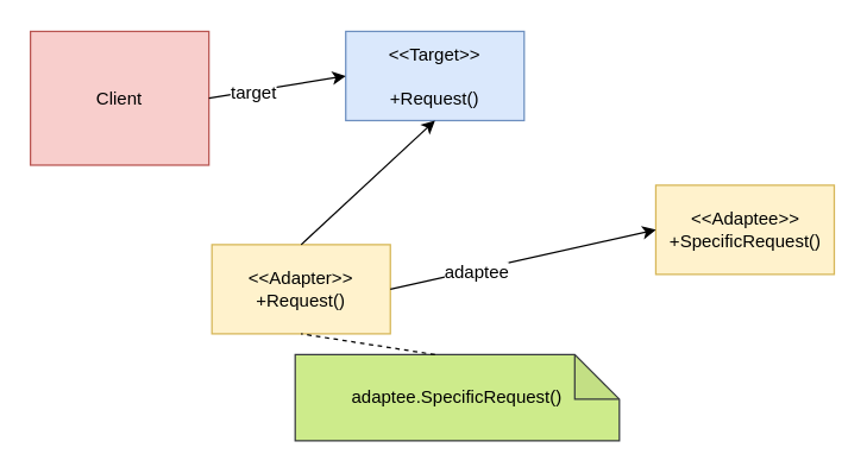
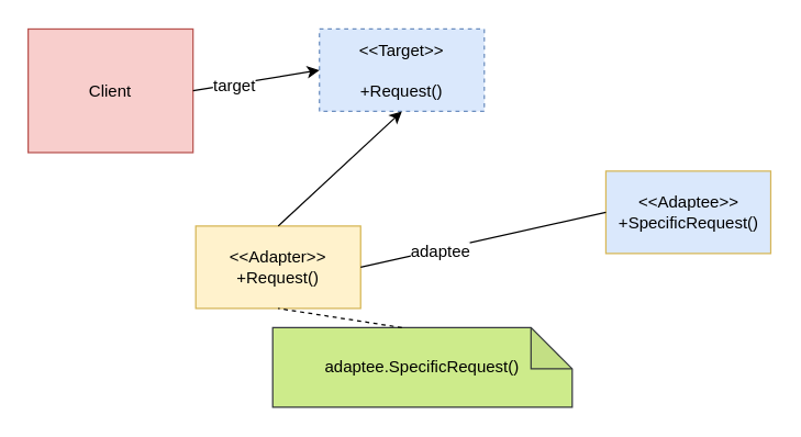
  <mxCell id="0" />
  <mxCell id="1" parent="0" />
  <mxCell id="2" value="Client" style="rounded=0;whiteSpace=wrap;html=1;fillColor=#f8cecc;strokeColor=#b85450;" vertex="1" parent="1"><mxGeometry x="20" y="20.5" width="120" height="90" as="geometry" /></mxCell>
- <mxCell id="3" value="&amp;lt;&amp;lt;Target&amp;gt;&amp;gt;&lt;br&gt;&lt;br&gt;+Request()" style="rounded=0;whiteSpace=wrap;html=1;fillColor=#dae8fc;strokeColor=#6c8ebf;" vertex="1" parent="1"><mxGeometry x="232" y="20.5" width="120" height="60" as="geometry" /></mxCell>
+ <mxCell id="3" value="&amp;lt;&amp;lt;Target&amp;gt;&amp;gt;&lt;br&gt;&lt;br&gt;+Request()" style="rounded=0;whiteSpace=wrap;html=1;fillColor=#dae8fc;strokeColor=#6c8ebf;dashed=1;" vertex="1" parent="1"><mxGeometry x="232" y="20.5" width="120" height="60" as="geometry" /></mxCell>
  <mxCell id="4" value="" style="endArrow=classic;html=1;entryX=0;entryY=0.5;entryDx=0;entryDy=0;exitX=1;exitY=0.5;exitDx=0;exitDy=0;" edge="1" parent="1" source="2" target="3"><mxGeometry width="50" height="50" relative="1" as="geometry"><mxPoint x="64" y="151" as="sourcePoint" /><mxPoint x="114" y="101" as="targetPoint" /></mxGeometry></mxCell>
  <mxCell id="5" value="target" style="text;html=1;resizable=0;points=[];align=center;verticalAlign=middle;labelBackgroundColor=#ffffff;" vertex="1" connectable="0" parent="4"><mxGeometry x="-0.356" y="-1" relative="1" as="geometry"><mxPoint as="offset" /></mxGeometry></mxCell>
  <mxCell id="6" value="&amp;lt;&amp;lt;Adapter&amp;gt;&amp;gt;&lt;br&gt;+Request()" style="rounded=0;whiteSpace=wrap;html=1;fillColor=#fff2cc;strokeColor=#d6b656;" vertex="1" parent="1"><mxGeometry x="142" y="164" width="120" height="60" as="geometry" /></mxCell>
  <mxCell id="7" value="adaptee.SpecificRequest()" style="shape=note;whiteSpace=wrap;html=1;backgroundOutline=1;darkOpacity=0.05;fillColor=#cdeb8b;strokeColor=#36393d;" vertex="1" parent="1"><mxGeometry x="198" y="238" width="218" height="58" as="geometry" /></mxCell>
  <mxCell id="8" value="" style="endArrow=classic;html=1;entryX=0.5;entryY=1;entryDx=0;entryDy=0;exitX=0.5;exitY=0;exitDx=0;exitDy=0;" edge="1" parent="1" source="6" target="3"><mxGeometry width="50" height="50" relative="1" as="geometry"><mxPoint x="20" y="383" as="sourcePoint" /><mxPoint x="70" y="333" as="targetPoint" /></mxGeometry></mxCell>
  <mxCell id="9" value="" style="endArrow=none;html=1;entryX=0.5;entryY=1;entryDx=0;entryDy=0;exitX=0;exitY=0;exitDx=94;exitDy=0;exitPerimeter=0;dashed=1;" edge="1" parent="1" source="7" target="6"><mxGeometry width="50" height="50" relative="1" as="geometry"><mxPoint x="20" y="367" as="sourcePoint" /><mxPoint x="70" y="317" as="targetPoint" /></mxGeometry></mxCell>
- <mxCell id="10" value="&amp;lt;&amp;lt;Adaptee&amp;gt;&amp;gt;&lt;br&gt;+SpecificRequest()" style="rounded=0;whiteSpace=wrap;html=1;fillColor=#fff2cc;strokeColor=#d6b656;" vertex="1" parent="1"><mxGeometry x="440.5" y="124" width="120" height="60" as="geometry" /></mxCell>
- <mxCell id="11" value="" style="endArrow=classic;html=1;entryX=0;entryY=0.5;entryDx=0;entryDy=0;exitX=1;exitY=0.5;exitDx=0;exitDy=0;" edge="1" parent="1" source="6" target="10"><mxGeometry width="50" height="50" relative="1" as="geometry"><mxPoint x="150" y="60.5" as="sourcePoint" /><mxPoint x="242" y="60.5" as="targetPoint" /></mxGeometry></mxCell>
+ <mxCell id="10" value="&amp;lt;&amp;lt;Adaptee&amp;gt;&amp;gt;&lt;br&gt;+SpecificRequest()" style="rounded=0;whiteSpace=wrap;html=1;fillColor=#dae8fc;strokeColor=#d6b656;" vertex="1" parent="1"><mxGeometry x="440.5" y="124" width="120" height="60" as="geometry" /></mxCell>
+ <mxCell id="11" value="" style="endArrow=none;html=1;entryX=0;entryY=0.5;entryDx=0;entryDy=0;exitX=1;exitY=0.5;exitDx=0;exitDy=0;" edge="1" parent="1" source="6" target="10"><mxGeometry width="50" height="50" relative="1" as="geometry"><mxPoint x="150" y="60.5" as="sourcePoint" /><mxPoint x="242" y="60.5" as="targetPoint" /></mxGeometry></mxCell>
  <mxCell id="12" value="adaptee" style="text;html=1;resizable=0;points=[];align=center;verticalAlign=middle;labelBackgroundColor=#ffffff;" vertex="1" connectable="0" parent="11"><mxGeometry x="-0.356" y="-1" relative="1" as="geometry"><mxPoint as="offset" /></mxGeometry></mxCell>
